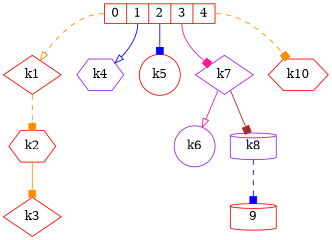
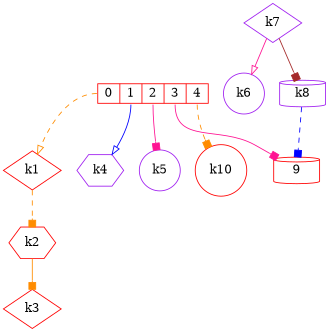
  digraph {
    node [color=red shape=diamond]
    edge [arrowhead=box color=darkorange style=solid]
    n1 [height=.1 label="<f0> 0|<f1> 1|<f2> 2|<f3> 3|<f4> 4" shape=record]
    k1 [height=.1]
    k4 [color=purple height=.1 shape=hexagon]
-   k5 [height=.1 shape=circle]
+   k5 [color=purple height=.1 shape=circle]
    k7 [color=purple height=.1]
-   k10 [height=.1 shape=hexagon]
+   k10 [height=.1 shape=circle]
    k2 [height=.1 shape=hexagon]
    k6 [color=purple height=.1 shape=circle]
    k8 [color=purple height=.1 shape=cylinder]
    k3 [height=.1]
    9 [height=.1 shape=cylinder]
    n1 -> k1 [arrowhead=onormal style=dashed tailport=f0]
    n1 -> k4 [arrowhead=onormal color=blue tailport=f1]
-   n1 -> k5 [color=blue tailport=f2]
-   n1 -> k7 [color=deeppink tailport=f3]
+   n1 -> k5 [color=deeppink tailport=f2]
+   n1 -> 9 [color=deeppink tailport=f3]
    n1 -> k10 [style=dashed tailport=f4]
    k1 -> k2 [style=dashed]
    k7 -> k6 [arrowhead=onormal color=deeppink]
    k7 -> k8 [color=brown]
    k2 -> k3
    k8 -> 9 [color=blue style=dashed]
  }
